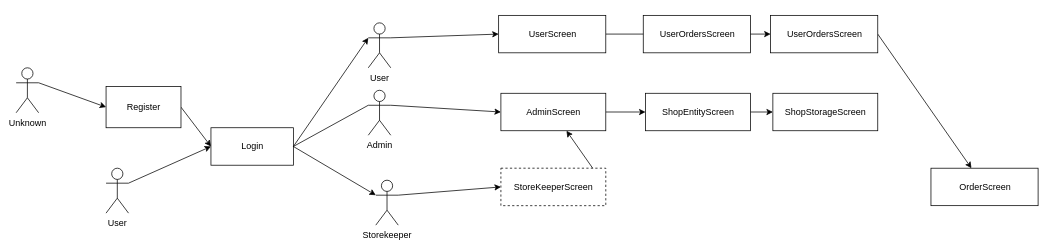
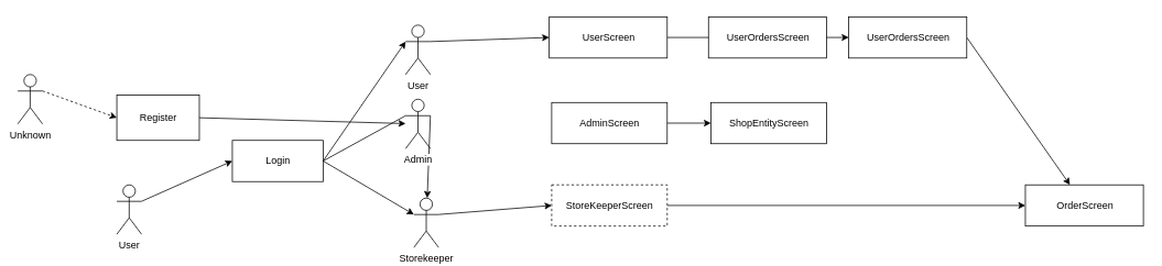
  <mxCell id="0" />
  <mxCell id="1" parent="0" />
  <mxCell id="2" value="Unknown" style="shape=umlActor;verticalLabelPosition=bottom;labelBackgroundColor=#ffffff;verticalAlign=top;html=1;outlineConnect=0;" parent="1" vertex="1"><mxGeometry x="20" y="90" width="30" height="60" as="geometry" /></mxCell>
  <mxCell id="3" value="Login" style="html=1;" parent="1" vertex="1"><mxGeometry x="280" y="170" width="110" height="50" as="geometry" /></mxCell>
  <mxCell id="4" style="edgeStyle=none;rounded=0;orthogonalLoop=1;jettySize=auto;html=1;exitX=1;exitY=0.333;exitDx=0;exitDy=0;exitPerimeter=0;entryX=0;entryY=0.5;entryDx=0;entryDy=0;" parent="1" source="5" target="23" edge="1"><mxGeometry relative="1" as="geometry" /></mxCell>
  <mxCell id="5" value="User" style="shape=umlActor;verticalLabelPosition=bottom;labelBackgroundColor=#ffffff;verticalAlign=top;html=1;" parent="1" vertex="1"><mxGeometry x="490" y="30" width="30" height="60" as="geometry" /></mxCell>
- <mxCell id="6" style="edgeStyle=none;rounded=0;orthogonalLoop=1;jettySize=auto;html=1;exitX=1;exitY=0.333;exitDx=0;exitDy=0;exitPerimeter=0;entryX=0;entryY=0.5;entryDx=0;entryDy=0;" parent="1" source="7" target="15" edge="1"><mxGeometry relative="1" as="geometry" /></mxCell>
+ <mxCell id="6" style="edgeStyle=none;rounded=0;orthogonalLoop=1;jettySize=auto;html=1;exitX=1;exitY=0.333;exitDx=0;exitDy=0;exitPerimeter=0;" parent="1" source="7" target="9" edge="1"><mxGeometry relative="1" as="geometry" /></mxCell>
  <mxCell id="7" value="Admin" style="shape=umlActor;verticalLabelPosition=bottom;labelBackgroundColor=#ffffff;verticalAlign=top;html=1;" parent="1" vertex="1"><mxGeometry x="490" y="120" width="30" height="60" as="geometry" /></mxCell>
  <mxCell id="8" style="edgeStyle=none;rounded=0;orthogonalLoop=1;jettySize=auto;html=1;exitX=1;exitY=0.333;exitDx=0;exitDy=0;exitPerimeter=0;entryX=0;entryY=0.5;entryDx=0;entryDy=0;" parent="1" source="9" target="21" edge="1"><mxGeometry relative="1" as="geometry" /></mxCell>
  <mxCell id="9" value="Storekeeper" style="shape=umlActor;verticalLabelPosition=bottom;labelBackgroundColor=#ffffff;verticalAlign=top;html=1;" parent="1" vertex="1"><mxGeometry x="500" y="240" width="30" height="60" as="geometry" /></mxCell>
  <mxCell id="10" value="" style="endArrow=classic;html=1;exitX=1;exitY=0.5;exitDx=0;exitDy=0;entryX=0;entryY=0.333;entryDx=0;entryDy=0;entryPerimeter=0;" parent="1" source="3" target="5" edge="1"><mxGeometry width="50" height="50" relative="1" as="geometry"><mxPoint x="470" y="160" as="sourcePoint" /><mxPoint x="520" y="110" as="targetPoint" /></mxGeometry></mxCell>
  <mxCell id="11" value="" style="endArrow=none;html=1;entryX=0;entryY=0.333;entryDx=0;entryDy=0;entryPerimeter=0;exitX=1;exitY=0.5;exitDx=0;exitDy=0;" parent="1" source="3" target="7" edge="1"><mxGeometry width="50" height="50" relative="1" as="geometry"><mxPoint x="470" y="160" as="sourcePoint" /><mxPoint x="520" y="110" as="targetPoint" /></mxGeometry></mxCell>
  <mxCell id="12" value="" style="endArrow=classic;html=1;entryX=0;entryY=0.333;entryDx=0;entryDy=0;entryPerimeter=0;exitX=1;exitY=0.5;exitDx=0;exitDy=0;" parent="1" source="3" target="9" edge="1"><mxGeometry width="50" height="50" relative="1" as="geometry"><mxPoint x="400" y="195" as="sourcePoint" /><mxPoint x="500" y="60" as="targetPoint" /></mxGeometry></mxCell>
- <mxCell id="13" value="" style="endArrow=classic;html=1;entryX=0;entryY=0.5;entryDx=0;entryDy=0;exitX=1;exitY=0.333;exitDx=0;exitDy=0;fontStyle=1;exitPerimeter=0;" parent="1" source="2" target="17" edge="1"><mxGeometry width="50" height="50" relative="1" as="geometry"><mxPoint x="330" y="135" as="sourcePoint" /><mxPoint x="430" y="0" as="targetPoint" /></mxGeometry></mxCell>
+ <mxCell id="13" value="" style="endArrow=classic;html=1;entryX=0;entryY=0.5;entryDx=0;entryDy=0;exitX=1;exitY=0.333;exitDx=0;exitDy=0;fontStyle=1;exitPerimeter=0;dashed=1;" parent="1" source="2" target="17" edge="1"><mxGeometry width="50" height="50" relative="1" as="geometry"><mxPoint x="330" y="135" as="sourcePoint" /><mxPoint x="430" y="0" as="targetPoint" /></mxGeometry></mxCell>
  <mxCell id="14" style="rounded=0;orthogonalLoop=1;jettySize=auto;html=1;exitX=1;exitY=0.5;exitDx=0;exitDy=0;" edge="1" parent="1" source="15" target="25"><mxGeometry relative="1" as="geometry" /></mxCell>
  <mxCell id="15" value="AdminScreen" style="html=1;" parent="1" vertex="1"><mxGeometry x="667" y="124" width="140" height="50" as="geometry" /></mxCell>
- <mxCell id="16" style="rounded=0;orthogonalLoop=1;jettySize=auto;html=1;exitX=1;exitY=0.5;exitDx=0;exitDy=0;entryX=0;entryY=0.5;entryDx=0;entryDy=0;" parent="1" source="17" target="3" edge="1"><mxGeometry relative="1" as="geometry" /></mxCell>
+ <mxCell id="16" style="rounded=0;orthogonalLoop=1;jettySize=auto;html=1;exitX=1;exitY=0.5;exitDx=0;exitDy=0;" parent="1" source="17" target="7" edge="1"><mxGeometry relative="1" as="geometry" /></mxCell>
  <mxCell id="17" value="Register" style="html=1;" parent="1" vertex="1"><mxGeometry x="140" y="115" width="100" height="55" as="geometry" /></mxCell>
  <mxCell id="18" style="edgeStyle=none;rounded=0;orthogonalLoop=1;jettySize=auto;html=1;exitX=1;exitY=0.333;exitDx=0;exitDy=0;exitPerimeter=0;entryX=0;entryY=0.5;entryDx=0;entryDy=0;" parent="1" source="19" target="3" edge="1"><mxGeometry relative="1" as="geometry" /></mxCell>
  <mxCell id="19" value="User" style="shape=umlActor;verticalLabelPosition=bottom;labelBackgroundColor=#ffffff;verticalAlign=top;html=1;outlineConnect=0;" parent="1" vertex="1"><mxGeometry x="140" y="224" width="30" height="60" as="geometry" /></mxCell>
- <mxCell id="20" style="edgeStyle=none;rounded=0;orthogonalLoop=1;jettySize=auto;html=1;exitX=1;exitY=0.5;exitDx=0;exitDy=0;" edge="1" parent="1" source="21" target="15"><mxGeometry relative="1" as="geometry" /></mxCell>
+ <mxCell id="20" style="edgeStyle=none;rounded=0;orthogonalLoop=1;jettySize=auto;html=1;exitX=1;exitY=0.5;exitDx=0;exitDy=0;" edge="1" parent="1" source="21" target="28"><mxGeometry relative="1" as="geometry" /></mxCell>
  <mxCell id="21" value="StoreKeeperScreen" style="html=1;dashed=1;" parent="1" vertex="1"><mxGeometry x="667" y="224" width="140" height="50" as="geometry" /></mxCell>
  <mxCell id="22" style="edgeStyle=none;rounded=0;orthogonalLoop=1;jettySize=auto;html=1;exitX=1;exitY=0.5;exitDx=0;exitDy=0;" edge="1" parent="1" source="23" target="30"><mxGeometry relative="1" as="geometry" /></mxCell>
  <mxCell id="23" value="UserScreen" style="html=1;" parent="1" vertex="1"><mxGeometry x="664" y="20" width="143" height="50" as="geometry" /></mxCell>
- <mxCell id="24" style="rounded=0;orthogonalLoop=1;jettySize=auto;html=1;exitX=1;exitY=0.5;exitDx=0;exitDy=0;" edge="1" parent="1" source="25" target="26"><mxGeometry relative="1" as="geometry" /></mxCell>
  <mxCell id="25" value="ShopEntityScreen" style="html=1;" parent="1" vertex="1"><mxGeometry x="860" y="124" width="140" height="50" as="geometry" /></mxCell>
- <mxCell id="26" value="ShopStorageScreen" style="html=1;" parent="1" vertex="1"><mxGeometry x="1030" y="124" width="140" height="50" as="geometry" /></mxCell>
  <mxCell id="27" value="UserOrdersScreen" style="html=1;" parent="1" vertex="1"><mxGeometry x="857" y="20" width="143" height="50" as="geometry" /></mxCell>
  <mxCell id="28" value="OrderScreen" style="html=1;" parent="1" vertex="1"><mxGeometry x="1241" y="224" width="143" height="50" as="geometry" /></mxCell>
  <mxCell id="29" style="edgeStyle=none;rounded=0;orthogonalLoop=1;jettySize=auto;html=1;exitX=1;exitY=0.5;exitDx=0;exitDy=0;" edge="1" parent="1" source="30" target="28"><mxGeometry relative="1" as="geometry" /></mxCell>
  <mxCell id="30" value="UserOrdersScreen" style="html=1;fontStyle=0" vertex="1" parent="1"><mxGeometry x="1027" y="20" width="143" height="50" as="geometry" /></mxCell>
